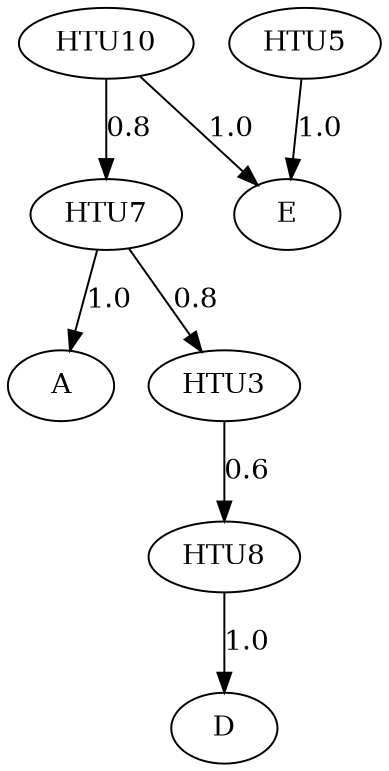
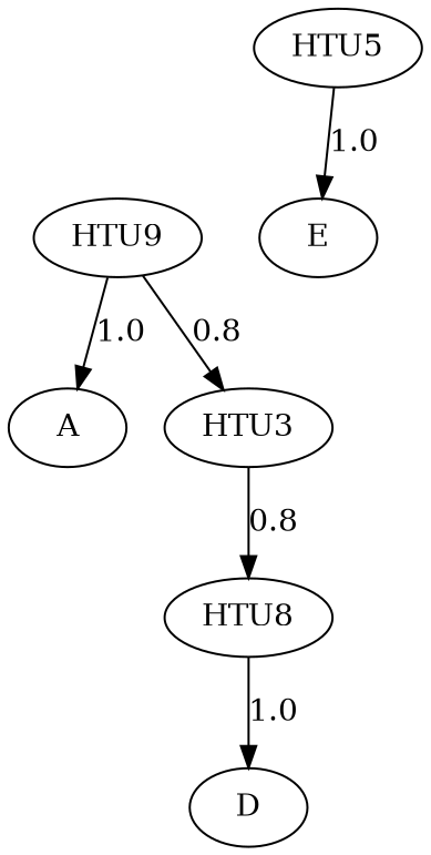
  digraph {
    n1 [label=A]
    n2 [label=D]
    n3 [label=E]
    n4 [label=HTU5]
-   n5 [label=HTU10]
-   n6 [label=HTU7]
+   n6 [label=HTU9]
    n7 [label=HTU3]
    n8 [label=HTU8]
    n4 -> n3 [label=1.0]
-   n5 -> n3 [label=1.0]
-   n5 -> n6 [label=0.8]
    n6 -> n1 [label=1.0]
    n6 -> n7 [label=0.8]
-   n7 -> n8 [label=0.6]
+   n7 -> n8 [label=0.8]
    n8 -> n2 [label=1.0]
  }
